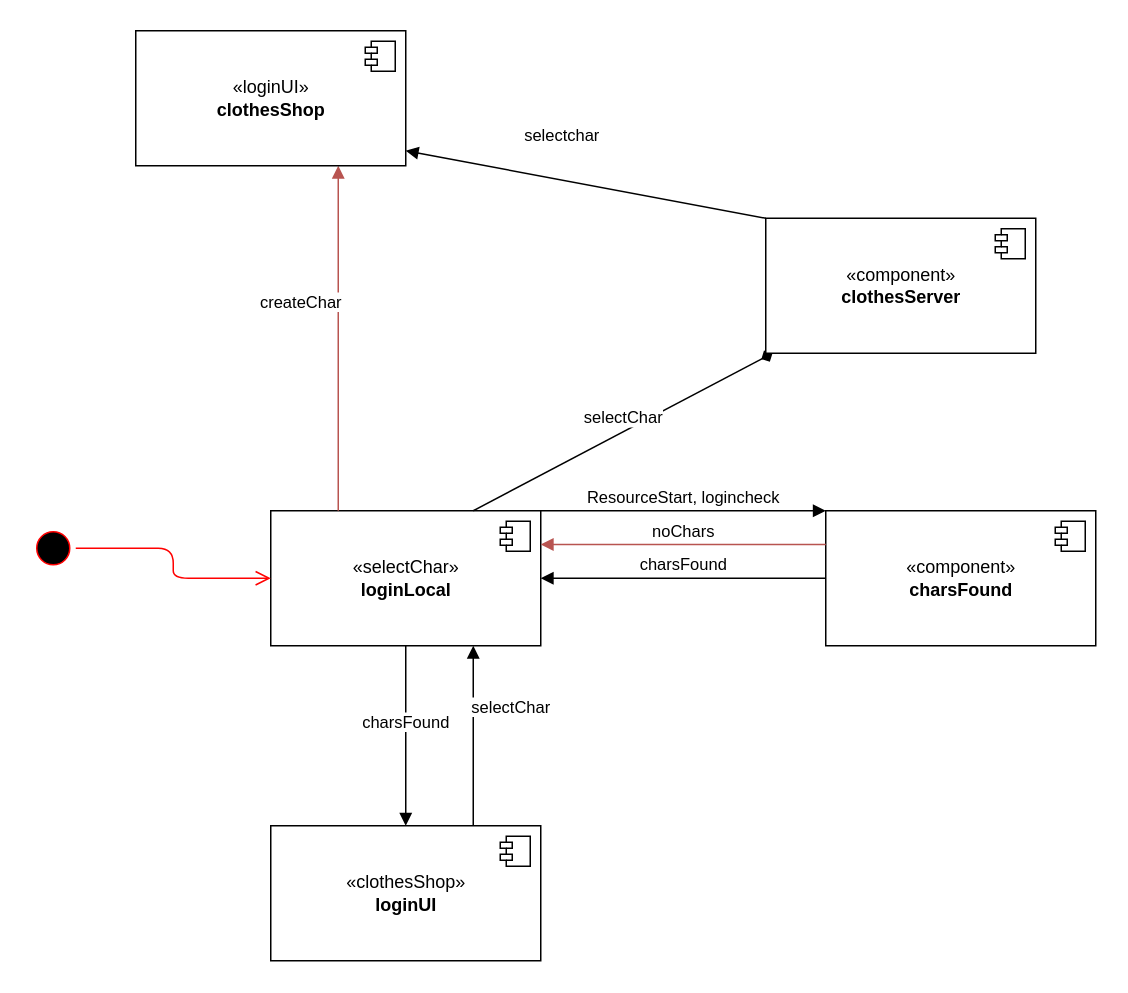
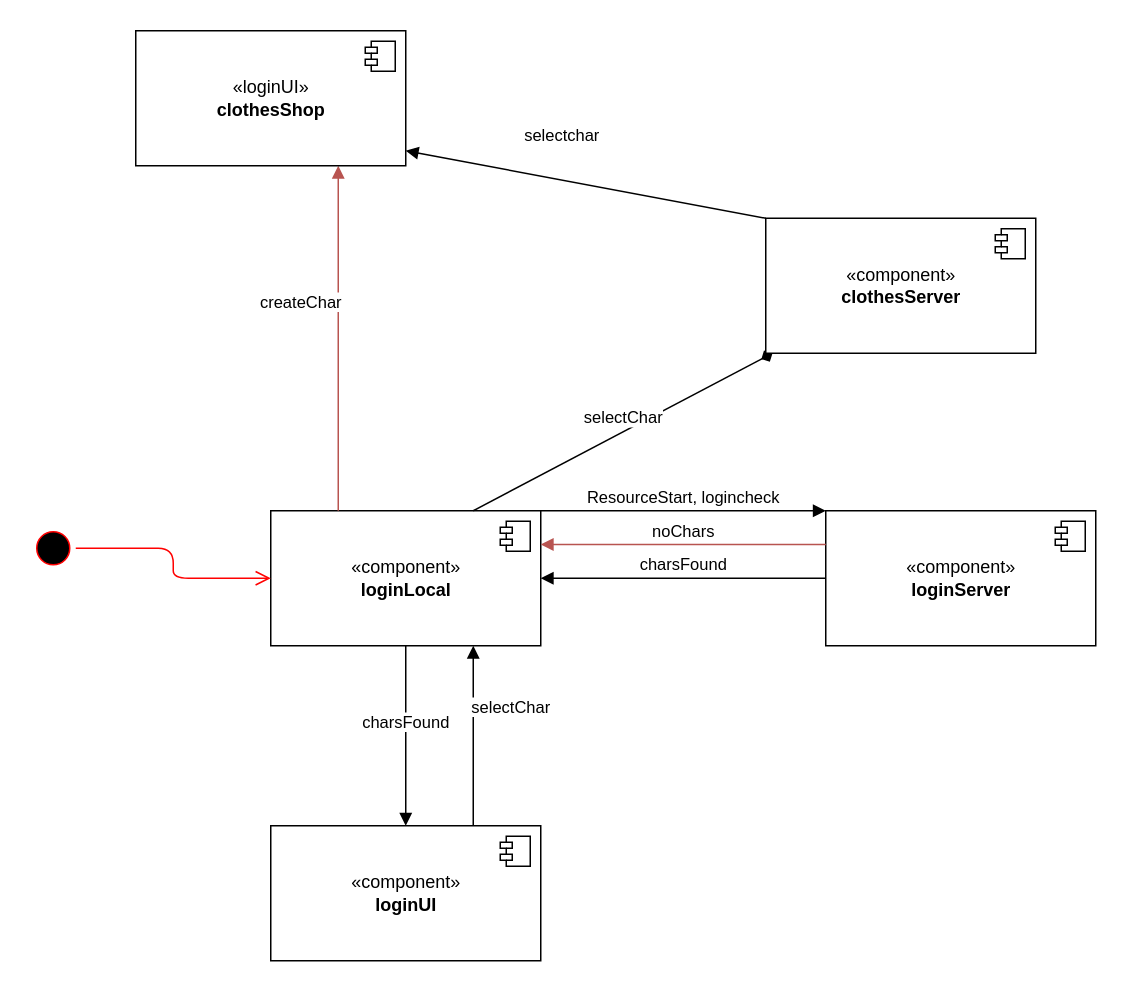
  <mxCell id="0" />
  <mxCell id="1" parent="0" />
- <mxCell id="2" value="«selectChar»&lt;br&gt;&lt;b&gt;loginLocal&lt;/b&gt;" style="html=1;dropTarget=0;" vertex="1" parent="1"><mxGeometry x="180" y="340" width="180" height="90" as="geometry" /></mxCell>
+ <mxCell id="2" value="«component»&lt;br&gt;&lt;b&gt;loginLocal&lt;/b&gt;" style="html=1;dropTarget=0;" vertex="1" parent="1"><mxGeometry x="180" y="340" width="180" height="90" as="geometry" /></mxCell>
  <mxCell id="3" value="" style="shape=module;jettyWidth=8;jettyHeight=4;" vertex="1" parent="2"><mxGeometry x="1" width="20" height="20" relative="1" as="geometry"><mxPoint x="-27" y="7" as="offset" /></mxGeometry></mxCell>
- <mxCell id="4" value="«component»&lt;br&gt;&lt;b&gt;charsFound&lt;/b&gt;" style="html=1;dropTarget=0;" vertex="1" parent="1"><mxGeometry x="550" y="340" width="180" height="90" as="geometry" /></mxCell>
+ <mxCell id="4" value="«component»&lt;br&gt;&lt;b&gt;loginServer&lt;/b&gt;" style="html=1;dropTarget=0;" vertex="1" parent="1"><mxGeometry x="550" y="340" width="180" height="90" as="geometry" /></mxCell>
  <mxCell id="5" value="" style="shape=module;jettyWidth=8;jettyHeight=4;" vertex="1" parent="4"><mxGeometry x="1" width="20" height="20" relative="1" as="geometry"><mxPoint x="-27" y="7" as="offset" /></mxGeometry></mxCell>
- <mxCell id="6" value="«clothesShop»&lt;br&gt;&lt;b&gt;loginUI&lt;/b&gt;" style="html=1;dropTarget=0;" vertex="1" parent="1"><mxGeometry x="180" y="550" width="180" height="90" as="geometry" /></mxCell>
+ <mxCell id="6" value="«component»&lt;br&gt;&lt;b&gt;loginUI&lt;/b&gt;" style="html=1;dropTarget=0;" vertex="1" parent="1"><mxGeometry x="180" y="550" width="180" height="90" as="geometry" /></mxCell>
  <mxCell id="7" value="" style="shape=module;jettyWidth=8;jettyHeight=4;" vertex="1" parent="6"><mxGeometry x="1" width="20" height="20" relative="1" as="geometry"><mxPoint x="-27" y="7" as="offset" /></mxGeometry></mxCell>
  <mxCell id="8" value="ResourceStart, logincheck" style="html=1;verticalAlign=bottom;endArrow=block;exitX=1;exitY=0;exitDx=0;exitDy=0;entryX=0;entryY=0;entryDx=0;entryDy=0;" edge="1" parent="1" source="2" target="4"><mxGeometry width="80" relative="1" as="geometry"><mxPoint x="340" y="390" as="sourcePoint" /><mxPoint x="420" y="390" as="targetPoint" /></mxGeometry></mxCell>
  <mxCell id="9" value="noChars" style="html=1;verticalAlign=bottom;endArrow=block;exitX=0;exitY=0.25;exitDx=0;exitDy=0;entryX=1;entryY=0.25;entryDx=0;entryDy=0;fillColor=#f8cecc;strokeColor=#b85450;" edge="1" parent="1" source="4" target="2"><mxGeometry width="80" relative="1" as="geometry"><mxPoint x="340" y="390" as="sourcePoint" /><mxPoint x="420" y="390" as="targetPoint" /></mxGeometry></mxCell>
  <mxCell id="10" value="createChar" style="html=1;verticalAlign=bottom;endArrow=block;exitX=0.25;exitY=0;exitDx=0;exitDy=0;fillColor=#f8cecc;strokeColor=#b85450;" edge="1" parent="1" source="2"><mxGeometry x="0.13" y="25" width="80" relative="1" as="geometry"><mxPoint x="340" y="390" as="sourcePoint" /><mxPoint x="225" y="110" as="targetPoint" /><mxPoint as="offset" /></mxGeometry></mxCell>
  <mxCell id="11" value="charsFound" style="html=1;verticalAlign=bottom;endArrow=block;exitX=0;exitY=0.5;exitDx=0;exitDy=0;entryX=1;entryY=0.5;entryDx=0;entryDy=0;" edge="1" parent="1" source="4" target="2"><mxGeometry width="80" relative="1" as="geometry"><mxPoint x="340" y="390" as="sourcePoint" /><mxPoint x="420" y="390" as="targetPoint" /></mxGeometry></mxCell>
  <mxCell id="12" value="selectchar" style="html=1;verticalAlign=bottom;endArrow=block;exitX=0;exitY=0;exitDx=0;exitDy=0;" edge="1" parent="1" source="16"><mxGeometry x="0.167" y="-20" width="80" relative="1" as="geometry"><mxPoint x="340" y="390" as="sourcePoint" /><mxPoint x="270" y="100" as="targetPoint" /><mxPoint as="offset" /></mxGeometry></mxCell>
  <mxCell id="13" value="charsFound" style="html=1;verticalAlign=bottom;endArrow=block;exitX=0.5;exitY=1;exitDx=0;exitDy=0;entryX=0.5;entryY=0;entryDx=0;entryDy=0;" edge="1" parent="1" source="2" target="6"><mxGeometry width="80" relative="1" as="geometry"><mxPoint x="340" y="390" as="sourcePoint" /><mxPoint x="420" y="390" as="targetPoint" /></mxGeometry></mxCell>
  <mxCell id="14" value="selectChar" style="html=1;verticalAlign=bottom;endArrow=block;exitX=0.75;exitY=0;exitDx=0;exitDy=0;entryX=0.75;entryY=1;entryDx=0;entryDy=0;" edge="1" parent="1" source="6" target="2"><mxGeometry x="0.167" y="-25" width="80" relative="1" as="geometry"><mxPoint x="340" y="390" as="sourcePoint" /><mxPoint x="420" y="390" as="targetPoint" /><mxPoint as="offset" /></mxGeometry></mxCell>
  <mxCell id="15" value="selectChar" style="html=1;verticalAlign=bottom;endArrow=diamond;exitX=0.75;exitY=0;exitDx=0;exitDy=0;" edge="1" parent="1" source="2" target="16"><mxGeometry width="80" relative="1" as="geometry"><mxPoint x="340" y="390" as="sourcePoint" /><mxPoint x="600" y="190" as="targetPoint" /></mxGeometry></mxCell>
  <mxCell id="16" value="«component»&lt;br&gt;&lt;b&gt;clothesServer&lt;/b&gt;" style="html=1;dropTarget=0;" vertex="1" parent="1"><mxGeometry x="510" y="145" width="180" height="90" as="geometry" /></mxCell>
  <mxCell id="17" value="" style="shape=module;jettyWidth=8;jettyHeight=4;" vertex="1" parent="16"><mxGeometry x="1" width="20" height="20" relative="1" as="geometry"><mxPoint x="-27" y="7" as="offset" /></mxGeometry></mxCell>
  <mxCell id="18" value="«loginUI»&lt;br&gt;&lt;b&gt;clothesShop&lt;/b&gt;" style="html=1;dropTarget=0;" vertex="1" parent="1"><mxGeometry x="90" y="20" width="180" height="90" as="geometry" /></mxCell>
  <mxCell id="19" value="" style="shape=module;jettyWidth=8;jettyHeight=4;" vertex="1" parent="18"><mxGeometry x="1" width="20" height="20" relative="1" as="geometry"><mxPoint x="-27" y="7" as="offset" /></mxGeometry></mxCell>
  <mxCell id="20" value="" style="ellipse;html=1;shape=startState;fillColor=#000000;strokeColor=#ff0000;" vertex="1" parent="1"><mxGeometry x="20" y="350" width="30" height="30" as="geometry" /></mxCell>
  <mxCell id="21" value="" style="edgeStyle=orthogonalEdgeStyle;html=1;verticalAlign=bottom;endArrow=open;endSize=8;strokeColor=#ff0000;entryX=0;entryY=0.5;entryDx=0;entryDy=0;" edge="1" source="20" parent="1" target="2"><mxGeometry relative="1" as="geometry"><mxPoint x="35" y="440" as="targetPoint" /></mxGeometry></mxCell>
